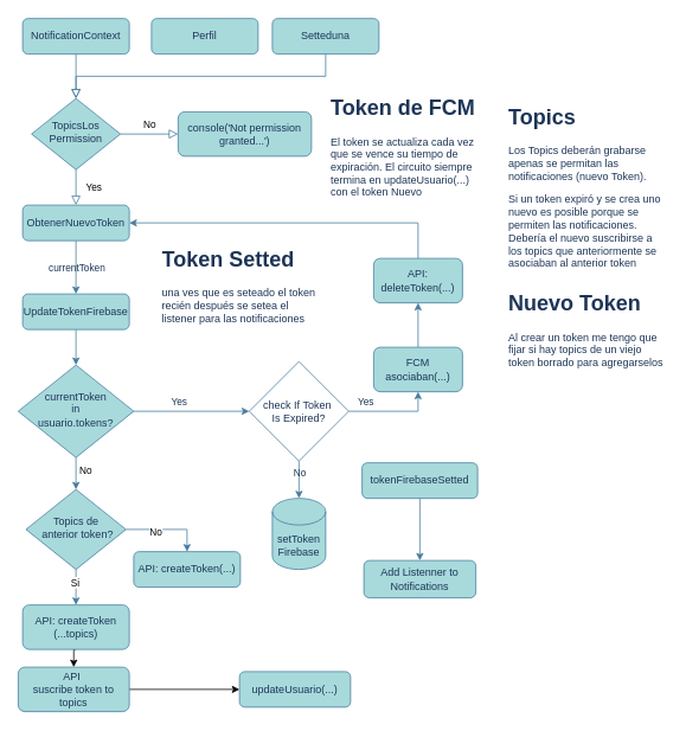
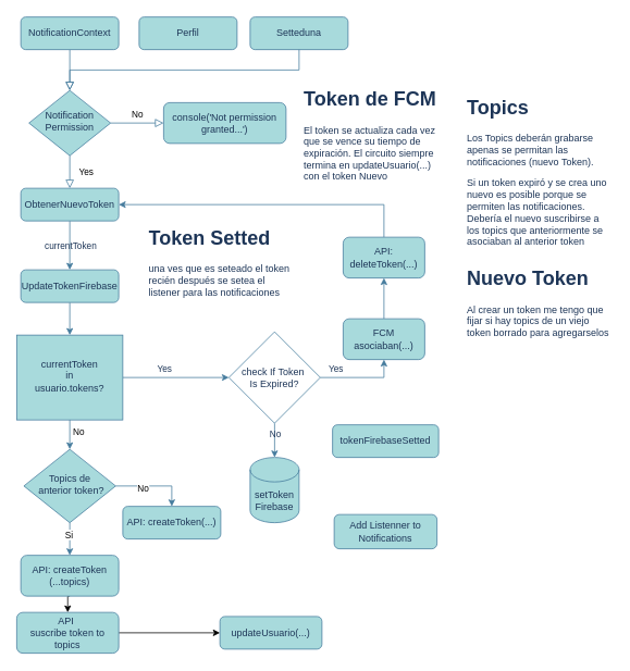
  <mxCell id="0" />
  <mxCell id="1" parent="0" />
  <mxCell id="2" value="" style="rounded=0;html=1;jettySize=auto;orthogonalLoop=1;fontSize=11;endArrow=block;endFill=0;endSize=8;strokeWidth=1;shadow=0;labelBackgroundColor=none;edgeStyle=orthogonalEdgeStyle;fontColor=default;strokeColor=#457B9D;" parent="1" source="3" target="6" edge="1"><mxGeometry relative="1" as="geometry" /></mxCell>
  <mxCell id="3" value="NotificationContext" style="rounded=1;whiteSpace=wrap;html=1;fontSize=12;glass=0;strokeWidth=1;shadow=0;labelBackgroundColor=none;fillColor=#A8DADC;strokeColor=#457B9D;fontColor=#1D3557;" parent="1" vertex="1"><mxGeometry x="25" y="20" width="120" height="40" as="geometry" /></mxCell>
  <mxCell id="4" value="Yes" style="rounded=0;html=1;jettySize=auto;orthogonalLoop=1;fontSize=11;endArrow=block;endFill=0;endSize=8;strokeWidth=1;shadow=0;labelBackgroundColor=none;edgeStyle=orthogonalEdgeStyle;entryX=0.5;entryY=0;entryDx=0;entryDy=0;fontColor=default;strokeColor=#457B9D;" parent="1" source="6" target="16" edge="1"><mxGeometry y="20" relative="1" as="geometry"><mxPoint as="offset" /></mxGeometry></mxCell>
  <mxCell id="5" value="No" style="edgeStyle=orthogonalEdgeStyle;rounded=0;html=1;jettySize=auto;orthogonalLoop=1;fontSize=11;endArrow=block;endFill=0;endSize=8;strokeWidth=1;shadow=0;labelBackgroundColor=none;fontColor=default;strokeColor=#457B9D;" parent="1" source="6" target="7" edge="1"><mxGeometry y="10" relative="1" as="geometry"><mxPoint as="offset" /></mxGeometry></mxCell>
- <mxCell id="6" value="TopicsLos Permission" style="rhombus;whiteSpace=wrap;html=1;shadow=0;fontFamily=Helvetica;fontSize=12;align=center;strokeWidth=1;spacing=6;spacingTop=-4;labelBackgroundColor=none;fillColor=#A8DADC;strokeColor=#457B9D;fontColor=#1D3557;" parent="1" vertex="1"><mxGeometry x="35" y="110" width="100" height="80" as="geometry" /></mxCell>
+ <mxCell id="6" value="Notification Permission" style="rhombus;whiteSpace=wrap;html=1;shadow=0;fontFamily=Helvetica;fontSize=12;align=center;strokeWidth=1;spacing=6;spacingTop=-4;labelBackgroundColor=none;fillColor=#A8DADC;strokeColor=#457B9D;fontColor=#1D3557;" parent="1" vertex="1"><mxGeometry x="35" y="110" width="100" height="80" as="geometry" /></mxCell>
  <mxCell id="7" value="console('Not permission granted...')" style="rounded=1;whiteSpace=wrap;html=1;fontSize=12;glass=0;strokeWidth=1;shadow=0;labelBackgroundColor=none;fillColor=#A8DADC;strokeColor=#457B9D;fontColor=#1D3557;" parent="1" vertex="1"><mxGeometry x="200" y="125" width="150" height="50" as="geometry" /></mxCell>
  <mxCell id="8" style="edgeStyle=orthogonalEdgeStyle;rounded=0;orthogonalLoop=1;jettySize=auto;html=1;exitX=1;exitY=0.5;exitDx=0;exitDy=0;labelBackgroundColor=none;fontColor=default;strokeColor=#457B9D;" parent="1" source="10" target="24" edge="1"><mxGeometry relative="1" as="geometry" /></mxCell>
  <mxCell id="9" value="Yes" style="edgeLabel;html=1;align=center;verticalAlign=middle;resizable=0;points=[];labelBackgroundColor=none;fontColor=#1D3557;" parent="8" vertex="1" connectable="0"><mxGeometry x="-0.817" y="1" relative="1" as="geometry"><mxPoint x="38" y="-11" as="offset" /></mxGeometry></mxCell>
- <mxCell id="10" value="currentToken&lt;div&gt;in&lt;/div&gt;&lt;div&gt;usuario.tokens?&lt;/div&gt;" style="rhombus;whiteSpace=wrap;html=1;shadow=0;fontFamily=Helvetica;fontSize=12;align=center;strokeWidth=1;spacing=6;spacingTop=-4;labelBackgroundColor=none;fillColor=#A8DADC;strokeColor=#457B9D;fontColor=#1D3557;" parent="1" vertex="1"><mxGeometry x="20" y="410" width="130" height="104" as="geometry" /></mxCell>
+ <mxCell id="10" value="currentToken&lt;div&gt;in&lt;/div&gt;&lt;div&gt;usuario.tokens?&lt;/div&gt;" style="whiteSpace=wrap;html=1;shadow=0;fontFamily=Helvetica;fontSize=12;align=center;strokeWidth=1;spacing=6;spacingTop=-4;labelBackgroundColor=none;fillColor=#A8DADC;strokeColor=#457B9D;fontColor=#1D3557;rounded=0;" parent="1" vertex="1"><mxGeometry x="20" y="410" width="130" height="104" as="geometry" /></mxCell>
  <mxCell id="11" style="edgeStyle=orthogonalEdgeStyle;rounded=0;orthogonalLoop=1;jettySize=auto;html=1;exitX=0.5;exitY=1;exitDx=0;exitDy=0;entryX=0.5;entryY=0;entryDx=0;entryDy=0;" edge="1" parent="1" source="12" target="48"><mxGeometry relative="1" as="geometry" /></mxCell>
  <mxCell id="12" value="API: createToken&lt;div&gt;(...topics)&lt;/div&gt;" style="rounded=1;whiteSpace=wrap;html=1;fontSize=12;glass=0;strokeWidth=1;shadow=0;labelBackgroundColor=none;fillColor=#A8DADC;strokeColor=#457B9D;fontColor=#1D3557;" parent="1" vertex="1"><mxGeometry x="25" y="680" width="120" height="50" as="geometry" /></mxCell>
  <mxCell id="13" value="Add Listenner to Notifications" style="rounded=1;whiteSpace=wrap;html=1;fontSize=12;glass=0;strokeWidth=1;shadow=0;labelBackgroundColor=none;fillColor=#A8DADC;strokeColor=#457B9D;fontColor=#1D3557;" parent="1" vertex="1"><mxGeometry x="409" y="630" width="126" height="42" as="geometry" /></mxCell>
  <mxCell id="14" style="edgeStyle=orthogonalEdgeStyle;rounded=0;orthogonalLoop=1;jettySize=auto;html=1;exitX=0.5;exitY=1;exitDx=0;exitDy=0;entryX=0.5;entryY=0;entryDx=0;entryDy=0;labelBackgroundColor=none;fontColor=default;strokeColor=#457B9D;" parent="1" source="16" target="18" edge="1"><mxGeometry relative="1" as="geometry" /></mxCell>
  <mxCell id="15" value="currentToken" style="edgeLabel;html=1;align=center;verticalAlign=middle;resizable=0;points=[];labelBackgroundColor=none;fontColor=#1D3557;" parent="14" vertex="1" connectable="0"><mxGeometry x="-0.36" y="-1" relative="1" as="geometry"><mxPoint x="1" y="11" as="offset" /></mxGeometry></mxCell>
  <mxCell id="16" value="ObtenerNuevoToken" style="rounded=1;whiteSpace=wrap;html=1;fontSize=12;glass=0;strokeWidth=1;shadow=0;labelBackgroundColor=none;fillColor=#A8DADC;strokeColor=#457B9D;fontColor=#1D3557;" parent="1" vertex="1"><mxGeometry x="25" y="230" width="120" height="40" as="geometry" /></mxCell>
  <mxCell id="17" style="edgeStyle=orthogonalEdgeStyle;rounded=0;orthogonalLoop=1;jettySize=auto;html=1;exitX=0.5;exitY=1;exitDx=0;exitDy=0;entryX=0.5;entryY=0;entryDx=0;entryDy=0;labelBackgroundColor=none;fontColor=default;strokeColor=#457B9D;" parent="1" source="18" target="10" edge="1"><mxGeometry relative="1" as="geometry" /></mxCell>
  <mxCell id="18" value="UpdateTokenFirebase" style="rounded=1;whiteSpace=wrap;html=1;fontSize=12;glass=0;strokeWidth=1;shadow=0;labelBackgroundColor=none;fillColor=#A8DADC;strokeColor=#457B9D;fontColor=#1D3557;" parent="1" vertex="1"><mxGeometry x="25" y="330" width="120" height="40" as="geometry" /></mxCell>
  <mxCell id="19" value="updateUsuario(...)" style="rounded=1;whiteSpace=wrap;html=1;fontSize=12;glass=0;strokeWidth=1;shadow=0;labelBackgroundColor=none;fillColor=#A8DADC;strokeColor=#457B9D;fontColor=#1D3557;" parent="1" vertex="1"><mxGeometry x="269" y="755" width="125" height="40" as="geometry" /></mxCell>
  <mxCell id="20" style="edgeStyle=orthogonalEdgeStyle;rounded=0;orthogonalLoop=1;jettySize=auto;html=1;exitX=0.5;exitY=1;exitDx=0;exitDy=0;entryX=0.5;entryY=0;entryDx=0;entryDy=0;entryPerimeter=0;labelBackgroundColor=none;fontColor=default;strokeColor=#457B9D;" parent="1" source="24" target="30" edge="1"><mxGeometry relative="1" as="geometry" /></mxCell>
  <mxCell id="21" value="No" style="edgeLabel;html=1;align=center;verticalAlign=middle;resizable=0;points=[];labelBackgroundColor=none;fontColor=#1D3557;" parent="20" vertex="1" connectable="0"><mxGeometry x="-0.683" relative="1" as="geometry"><mxPoint y="5" as="offset" /></mxGeometry></mxCell>
  <mxCell id="22" style="edgeStyle=orthogonalEdgeStyle;rounded=0;orthogonalLoop=1;jettySize=auto;html=1;exitX=1;exitY=0.5;exitDx=0;exitDy=0;entryX=0.5;entryY=1;entryDx=0;entryDy=0;labelBackgroundColor=none;fontColor=default;strokeColor=#457B9D;" parent="1" source="24" target="28" edge="1"><mxGeometry relative="1" as="geometry" /></mxCell>
  <mxCell id="23" value="Yes" style="edgeLabel;html=1;align=center;verticalAlign=middle;resizable=0;points=[];labelBackgroundColor=none;fontColor=#1D3557;" parent="22" vertex="1" connectable="0"><mxGeometry x="-0.422" y="-1" relative="1" as="geometry"><mxPoint x="-11" y="-13" as="offset" /></mxGeometry></mxCell>
  <mxCell id="24" value="check If Token&amp;nbsp;&lt;div&gt;Is Expired?&lt;/div&gt;" style="rhombus;whiteSpace=wrap;html=1;labelBackgroundColor=none;fillColor=#ffffff;strokeColor=#457B9D;fontColor=#1D3557;" parent="1" vertex="1"><mxGeometry x="280" y="406" width="112" height="112" as="geometry" /></mxCell>
  <mxCell id="25" style="edgeStyle=orthogonalEdgeStyle;rounded=0;orthogonalLoop=1;jettySize=auto;html=1;exitX=0.5;exitY=0;exitDx=0;exitDy=0;entryX=1;entryY=0.5;entryDx=0;entryDy=0;labelBackgroundColor=none;fontColor=default;strokeColor=#457B9D;" parent="1" source="26" target="16" edge="1"><mxGeometry relative="1" as="geometry" /></mxCell>
  <mxCell id="26" value="API: deleteToken(...)" style="rounded=1;whiteSpace=wrap;html=1;labelBackgroundColor=none;fillColor=#A8DADC;strokeColor=#457B9D;fontColor=#1D3557;" parent="1" vertex="1"><mxGeometry x="420" y="290" width="100" height="50" as="geometry" /></mxCell>
  <mxCell id="27" style="edgeStyle=orthogonalEdgeStyle;rounded=0;orthogonalLoop=1;jettySize=auto;html=1;exitX=0.5;exitY=0;exitDx=0;exitDy=0;entryX=0.5;entryY=1;entryDx=0;entryDy=0;labelBackgroundColor=none;fontColor=default;strokeColor=#457B9D;" parent="1" source="28" target="26" edge="1"><mxGeometry relative="1" as="geometry" /></mxCell>
  <mxCell id="28" value="FCM&lt;div&gt;asociaban(...)&lt;/div&gt;" style="rounded=1;whiteSpace=wrap;html=1;labelBackgroundColor=none;fillColor=#A8DADC;strokeColor=#457B9D;fontColor=#1D3557;" parent="1" vertex="1"><mxGeometry x="420" y="390" width="100" height="50" as="geometry" /></mxCell>
  <mxCell id="29" value="&lt;h1 style=&quot;margin-top: 0px;&quot;&gt;Token de FCM&lt;/h1&gt;&lt;p&gt;El token se actualiza cada vez que se vence su tiempo de expiración. El circuito siempre termina en updateUsuario(...) con el token Nuevo&lt;/p&gt;" style="text;html=1;whiteSpace=wrap;overflow=hidden;rounded=0;labelBackgroundColor=none;fontColor=#1D3557;" parent="1" vertex="1"><mxGeometry x="370" y="100" width="180" height="120" as="geometry" /></mxCell>
  <mxCell id="30" value="setToken Firebase" style="shape=cylinder3;whiteSpace=wrap;html=1;boundedLbl=1;backgroundOutline=1;size=15;labelBackgroundColor=none;fillColor=#A8DADC;strokeColor=#457B9D;fontColor=#1D3557;" parent="1" vertex="1"><mxGeometry x="306" y="560" width="60" height="80" as="geometry" /></mxCell>
- <mxCell id="31" style="edgeStyle=orthogonalEdgeStyle;rounded=0;orthogonalLoop=1;jettySize=auto;html=1;exitX=0.5;exitY=1;exitDx=0;exitDy=0;labelBackgroundColor=none;fontColor=default;strokeColor=#457B9D;" parent="1" source="32" target="13" edge="1"><mxGeometry relative="1" as="geometry" /></mxCell>
  <mxCell id="32" value="tokenFirebaseSetted" style="rounded=1;whiteSpace=wrap;html=1;labelBackgroundColor=none;fillColor=#A8DADC;strokeColor=#457B9D;fontColor=#1D3557;" parent="1" vertex="1"><mxGeometry x="407" y="520" width="130" height="40" as="geometry" /></mxCell>
  <mxCell id="33" value="&lt;h1 style=&quot;margin-top: 0px;&quot;&gt;Token Setted&lt;/h1&gt;&lt;p&gt;una ves que es seteado el token recién después se setea el listener para las notificaciones&lt;/p&gt;" style="text;html=1;whiteSpace=wrap;overflow=hidden;rounded=0;labelBackgroundColor=none;fontColor=#1D3557;" parent="1" vertex="1"><mxGeometry x="180" y="270" width="180" height="110" as="geometry" /></mxCell>
  <mxCell id="34" value="Perfil" style="rounded=1;whiteSpace=wrap;html=1;fontSize=12;glass=0;strokeWidth=1;shadow=0;labelBackgroundColor=none;fillColor=#A8DADC;strokeColor=#457B9D;fontColor=#1D3557;" parent="1" vertex="1"><mxGeometry x="170" y="20" width="120" height="40" as="geometry" /></mxCell>
  <mxCell id="35" value="Setteduna" style="rounded=1;whiteSpace=wrap;html=1;fontSize=12;glass=0;strokeWidth=1;shadow=0;labelBackgroundColor=none;fillColor=#A8DADC;strokeColor=#457B9D;fontColor=#1D3557;" parent="1" vertex="1"><mxGeometry x="306" y="20" width="120" height="40" as="geometry" /></mxCell>
  <mxCell id="36" value="" style="rounded=0;html=1;jettySize=auto;orthogonalLoop=1;fontSize=11;endArrow=block;endFill=0;endSize=8;strokeWidth=1;shadow=0;labelBackgroundColor=none;edgeStyle=orthogonalEdgeStyle;fontColor=default;strokeColor=#457B9D;exitX=0.5;exitY=1;exitDx=0;exitDy=0;entryX=0.5;entryY=0;entryDx=0;entryDy=0;" parent="1" source="35" target="6" edge="1"><mxGeometry relative="1" as="geometry"><mxPoint x="286" y="69" as="sourcePoint" /><mxPoint x="286" y="119" as="targetPoint" /></mxGeometry></mxCell>
  <mxCell id="37" value="&lt;h1 style=&quot;margin-top: 0px;&quot;&gt;Topics&lt;/h1&gt;&lt;p&gt;Los Topics deberán grabarse apenas se permitan las notificaciones (nuevo Token).&lt;/p&gt;&lt;p&gt;Si un token expiró y se crea uno nuevo es posible porque se permiten las notificaciones. Debería el nuevo suscribirse a los topics que anteriormente se asociaban al anterior token&lt;/p&gt;" style="text;html=1;whiteSpace=wrap;overflow=hidden;rounded=0;labelBackgroundColor=none;fontColor=#1D3557;" vertex="1" parent="1"><mxGeometry x="570" y="110" width="180" height="200" as="geometry" /></mxCell>
  <mxCell id="38" value="&lt;h1 style=&quot;margin-top: 0px;&quot;&gt;Nuevo Token&lt;/h1&gt;&lt;p&gt;Al crear un token me tengo que fijar si hay topics de un viejo token borrado para agregarselos&lt;/p&gt;" style="text;html=1;whiteSpace=wrap;overflow=hidden;rounded=0;labelBackgroundColor=none;fontColor=#1D3557;" vertex="1" parent="1"><mxGeometry x="570" y="320" width="180" height="100" as="geometry" /></mxCell>
  <mxCell id="39" value="Topics de&lt;div&gt;&amp;nbsp;anterior token?&lt;/div&gt;" style="rhombus;whiteSpace=wrap;html=1;shadow=0;fontFamily=Helvetica;fontSize=12;align=center;strokeWidth=1;spacing=6;spacingTop=-4;labelBackgroundColor=none;fillColor=#A8DADC;strokeColor=#457B9D;fontColor=#1D3557;" vertex="1" parent="1"><mxGeometry x="28.75" y="550" width="112.5" height="90" as="geometry" /></mxCell>
  <mxCell id="40" style="edgeStyle=orthogonalEdgeStyle;rounded=0;orthogonalLoop=1;jettySize=auto;html=1;exitX=0.5;exitY=1;exitDx=0;exitDy=0;entryX=0.5;entryY=0;entryDx=0;entryDy=0;labelBackgroundColor=none;fontColor=default;strokeColor=#457B9D;" edge="1" parent="1" source="10" target="39"><mxGeometry relative="1" as="geometry"><mxPoint x="130" y="530" as="sourcePoint" /><mxPoint x="130" y="580" as="targetPoint" /></mxGeometry></mxCell>
  <mxCell id="41" value="No" style="edgeLabel;html=1;align=center;verticalAlign=middle;resizable=0;points=[];" vertex="1" connectable="0" parent="40"><mxGeometry x="-0.055" y="-1" relative="1" as="geometry"><mxPoint x="11" y="-3" as="offset" /></mxGeometry></mxCell>
  <mxCell id="42" style="edgeStyle=orthogonalEdgeStyle;rounded=0;orthogonalLoop=1;jettySize=auto;html=1;exitX=0.5;exitY=1;exitDx=0;exitDy=0;entryX=0.5;entryY=0;entryDx=0;entryDy=0;labelBackgroundColor=none;fontColor=default;strokeColor=#457B9D;" edge="1" parent="1" source="39" target="12"><mxGeometry relative="1" as="geometry"><mxPoint x="70" y="640" as="sourcePoint" /><mxPoint x="70" y="690" as="targetPoint" /></mxGeometry></mxCell>
  <mxCell id="43" value="Si" style="edgeLabel;html=1;align=center;verticalAlign=middle;resizable=0;points=[];" vertex="1" connectable="0" parent="42"><mxGeometry x="-0.293" y="-2" relative="1" as="geometry"><mxPoint as="offset" /></mxGeometry></mxCell>
  <mxCell id="44" value="API: createToken(...)" style="rounded=1;whiteSpace=wrap;html=1;fontSize=12;glass=0;strokeWidth=1;shadow=0;labelBackgroundColor=none;fillColor=#A8DADC;strokeColor=#457B9D;fontColor=#1D3557;" vertex="1" parent="1"><mxGeometry x="150" y="620" width="120" height="40" as="geometry" /></mxCell>
  <mxCell id="45" style="edgeStyle=orthogonalEdgeStyle;rounded=0;orthogonalLoop=1;jettySize=auto;html=1;exitX=1;exitY=0.5;exitDx=0;exitDy=0;entryX=0.5;entryY=0;entryDx=0;entryDy=0;labelBackgroundColor=none;fontColor=default;strokeColor=#457B9D;" edge="1" parent="1" source="39" target="44"><mxGeometry relative="1" as="geometry"><mxPoint x="170" y="600" as="sourcePoint" /><mxPoint x="170" y="650" as="targetPoint" /></mxGeometry></mxCell>
  <mxCell id="46" value="No" style="edgeLabel;html=1;align=center;verticalAlign=middle;resizable=0;points=[];" vertex="1" connectable="0" parent="45"><mxGeometry x="-0.293" y="-2" relative="1" as="geometry"><mxPoint as="offset" /></mxGeometry></mxCell>
  <mxCell id="47" style="edgeStyle=orthogonalEdgeStyle;rounded=0;orthogonalLoop=1;jettySize=auto;html=1;exitX=1;exitY=0.5;exitDx=0;exitDy=0;entryX=0;entryY=0.5;entryDx=0;entryDy=0;" edge="1" parent="1" source="48" target="19"><mxGeometry relative="1" as="geometry" /></mxCell>
  <mxCell id="48" value="API&amp;nbsp;&lt;div&gt;suscribe token to topics&lt;/div&gt;" style="rounded=1;whiteSpace=wrap;html=1;fontSize=12;glass=0;strokeWidth=1;shadow=0;labelBackgroundColor=none;fillColor=#A8DADC;strokeColor=#457B9D;fontColor=#1D3557;" vertex="1" parent="1"><mxGeometry x="20" y="750" width="125" height="50" as="geometry" /></mxCell>
